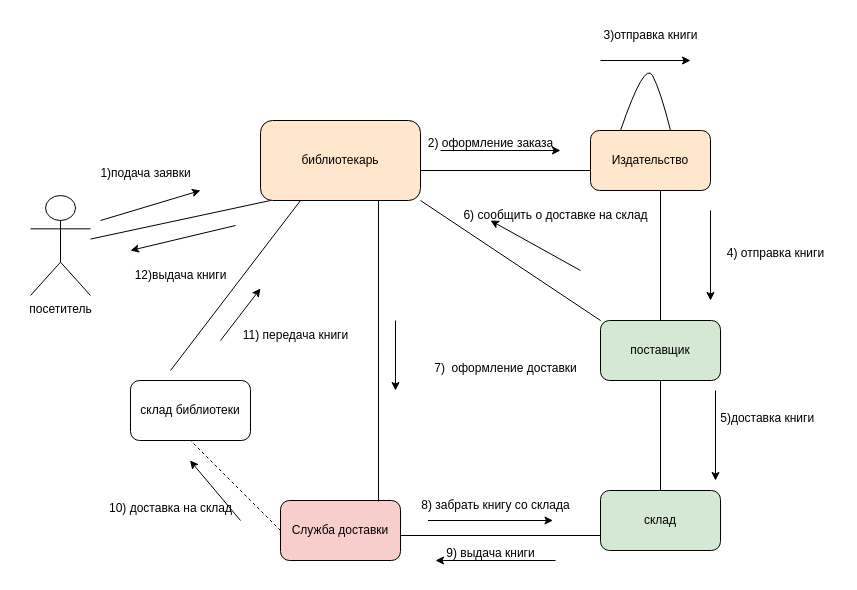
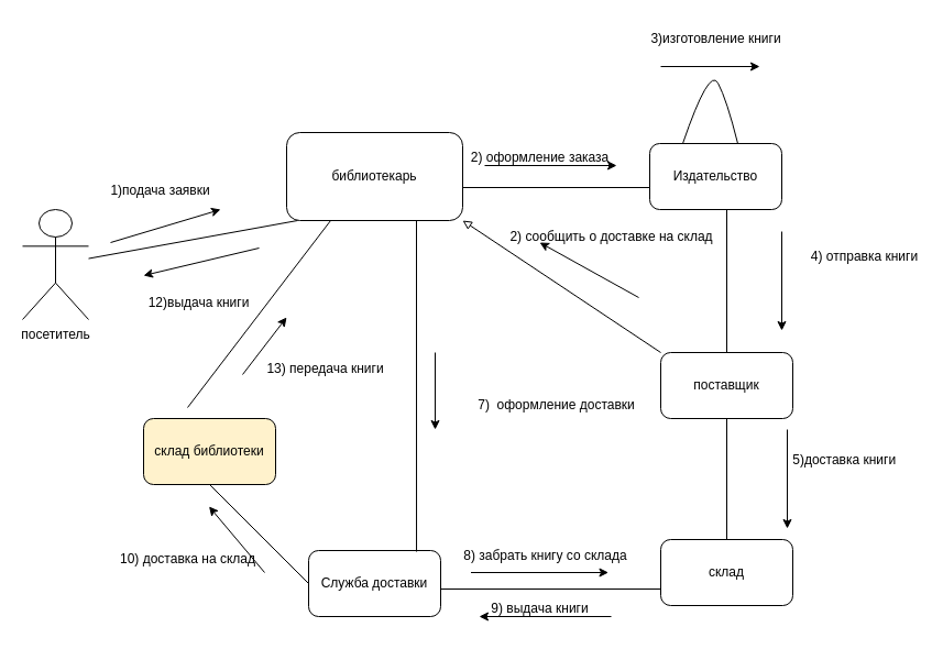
  <mxCell id="0" />
  <mxCell id="1" parent="0" />
- <mxCell id="2" value="посетитель" style="shape=umlActor;verticalLabelPosition=bottom;verticalAlign=top;html=1;outlineConnect=0;" vertex="1" parent="1"><mxGeometry x="30" y="195" width="60" height="100" as="geometry" /></mxCell>
- <mxCell id="3" value="библиотекарь" style="rounded=1;whiteSpace=wrap;html=1;fillColor=#ffe6cc;" vertex="1" parent="1"><mxGeometry x="260" y="120" width="160" height="80" as="geometry" /></mxCell>
+ <mxCell id="2" value="посетитель" style="shape=umlActor;verticalLabelPosition=bottom;verticalAlign=top;html=1;outlineConnect=0;" vertex="1" parent="1"><mxGeometry x="20" y="190" width="60" height="100" as="geometry" /></mxCell>
+ <mxCell id="3" value="библиотекарь" style="rounded=1;whiteSpace=wrap;html=1;" vertex="1" parent="1"><mxGeometry x="260" y="120" width="160" height="80" as="geometry" /></mxCell>
  <mxCell id="4" value="" style="endArrow=none;html=1;rounded=0;endFill=0;" edge="1" parent="1"><mxGeometry width="50" height="50" relative="1" as="geometry"><mxPoint x="420" y="170" as="sourcePoint" /><mxPoint x="590" y="170" as="targetPoint" /></mxGeometry></mxCell>
- <mxCell id="5" value="Издательство" style="rounded=1;whiteSpace=wrap;html=1;fillColor=#ffe6cc;" vertex="1" parent="1"><mxGeometry x="590" y="130" width="120" height="60" as="geometry" /></mxCell>
+ <mxCell id="5" value="Издательство" style="rounded=1;whiteSpace=wrap;html=1;" vertex="1" parent="1"><mxGeometry x="590" y="130" width="120" height="60" as="geometry" /></mxCell>
  <mxCell id="6" style="edgeStyle=orthogonalEdgeStyle;rounded=0;orthogonalLoop=1;jettySize=auto;html=1;exitX=0.5;exitY=1;exitDx=0;exitDy=0;" edge="1" parent="1" source="5" target="5"><mxGeometry relative="1" as="geometry" /></mxCell>
  <mxCell id="7" value="" style="endArrow=none;html=1;rounded=0;endFill=0;" edge="1" parent="1"><mxGeometry width="50" height="50" relative="1" as="geometry"><mxPoint x="660" y="189.5" as="sourcePoint" /><mxPoint x="660" y="320" as="targetPoint" /></mxGeometry></mxCell>
- <mxCell id="8" value="поставщик" style="rounded=1;whiteSpace=wrap;html=1;fillColor=#d5e8d4;" vertex="1" parent="1"><mxGeometry x="600" y="320" width="120" height="60" as="geometry" /></mxCell>
- <mxCell id="9" value="склад" style="rounded=1;whiteSpace=wrap;html=1;fillColor=#d5e8d4;" vertex="1" parent="1"><mxGeometry x="600" y="490" width="120" height="60" as="geometry" /></mxCell>
+ <mxCell id="8" value="поставщик" style="rounded=1;whiteSpace=wrap;html=1;" vertex="1" parent="1"><mxGeometry x="600" y="320" width="120" height="60" as="geometry" /></mxCell>
+ <mxCell id="9" value="склад" style="rounded=1;whiteSpace=wrap;html=1;" vertex="1" parent="1"><mxGeometry x="600" y="490" width="120" height="60" as="geometry" /></mxCell>
  <mxCell id="10" value="" style="endArrow=none;html=1;rounded=0;exitX=0;exitY=0.75;exitDx=0;exitDy=0;endFill=0;" edge="1" parent="1" source="9"><mxGeometry width="50" height="50" relative="1" as="geometry"><mxPoint x="450" y="430" as="sourcePoint" /><mxPoint x="400" y="535" as="targetPoint" /></mxGeometry></mxCell>
- <mxCell id="11" value="Служба доставки" style="rounded=1;whiteSpace=wrap;html=1;fillColor=#f8cecc;" vertex="1" parent="1"><mxGeometry x="280" y="500" width="120" height="60" as="geometry" /></mxCell>
+ <mxCell id="11" value="Служба доставки" style="rounded=1;whiteSpace=wrap;html=1;" vertex="1" parent="1"><mxGeometry x="280" y="500" width="120" height="60" as="geometry" /></mxCell>
  <mxCell id="12" value="" style="endArrow=none;html=1;rounded=0;endFill=0;exitX=0.817;exitY=0.017;exitDx=0;exitDy=0;exitPerimeter=0;" edge="1" parent="1" source="11"><mxGeometry width="50" height="50" relative="1" as="geometry"><mxPoint x="430" y="310" as="sourcePoint" /><mxPoint x="378" y="200" as="targetPoint" /></mxGeometry></mxCell>
  <mxCell id="13" value="" style="endArrow=classic;html=1;rounded=0;" edge="1" parent="1"><mxGeometry width="50" height="50" relative="1" as="geometry"><mxPoint x="100" y="220" as="sourcePoint" /><mxPoint x="200" y="190" as="targetPoint" /></mxGeometry></mxCell>
- <mxCell id="14" value="склад библиотеки" style="rounded=1;whiteSpace=wrap;html=1;" vertex="1" parent="1"><mxGeometry x="130" y="380" width="120" height="60" as="geometry" /></mxCell>
+ <mxCell id="14" value="склад библиотеки" style="rounded=1;whiteSpace=wrap;html=1;fillColor=#fff2cc;" vertex="1" parent="1"><mxGeometry x="130" y="380" width="120" height="60" as="geometry" /></mxCell>
  <mxCell id="15" value="" style="endArrow=none;html=1;rounded=0;entryX=0.25;entryY=1;entryDx=0;entryDy=0;" edge="1" parent="1" target="3"><mxGeometry width="50" height="50" relative="1" as="geometry"><mxPoint x="170" y="370" as="sourcePoint" /><mxPoint x="350" y="270" as="targetPoint" /></mxGeometry></mxCell>
  <mxCell id="16" value="" style="endArrow=none;html=1;rounded=0;" edge="1" parent="1" source="2"><mxGeometry width="50" height="50" relative="1" as="geometry"><mxPoint x="220" y="250" as="sourcePoint" /><mxPoint x="270" y="200" as="targetPoint" /></mxGeometry></mxCell>
  <mxCell id="17" value="1)подача заявки" style="text;html=1;align=center;verticalAlign=middle;resizable=0;points=[];autosize=1;strokeColor=none;fillColor=none;rotation=0;" vertex="1" parent="1"><mxGeometry x="90" y="158" width="110" height="30" as="geometry" /></mxCell>
  <mxCell id="18" value="" style="endArrow=classic;html=1;rounded=0;" edge="1" parent="1"><mxGeometry width="50" height="50" relative="1" as="geometry"><mxPoint x="440" y="150" as="sourcePoint" /><mxPoint x="560" y="150" as="targetPoint" /></mxGeometry></mxCell>
  <mxCell id="19" value="2) оформление заказа" style="text;html=1;align=center;verticalAlign=middle;resizable=0;points=[];autosize=1;strokeColor=none;fillColor=none;" vertex="1" parent="1"><mxGeometry x="415" y="128" width="150" height="30" as="geometry" /></mxCell>
  <mxCell id="20" value="" style="endArrow=classic;html=1;rounded=0;" edge="1" parent="1"><mxGeometry width="50" height="50" relative="1" as="geometry"><mxPoint x="600" y="60" as="sourcePoint" /><mxPoint x="690" y="60" as="targetPoint" /></mxGeometry></mxCell>
- <mxCell id="21" value="3)отправка книги" style="text;html=1;align=center;verticalAlign=middle;resizable=0;points=[];autosize=1;strokeColor=none;fillColor=none;" vertex="1" parent="1"><mxGeometry x="580" y="20" width="140" height="30" as="geometry" /></mxCell>
+ <mxCell id="21" value="3)изготовление книги" style="text;html=1;align=center;verticalAlign=middle;resizable=0;points=[];autosize=1;strokeColor=none;fillColor=none;" vertex="1" parent="1"><mxGeometry x="580" y="20" width="140" height="30" as="geometry" /></mxCell>
  <mxCell id="22" value="" style="curved=1;endArrow=none;html=1;rounded=0;endFill=0;" edge="1" parent="1"><mxGeometry width="50" height="50" relative="1" as="geometry"><mxPoint x="620" y="130" as="sourcePoint" /><mxPoint x="670" y="130" as="targetPoint" /><Array as="points"><mxPoint x="644" y="60" /><mxPoint x="660" y="90" /></Array></mxGeometry></mxCell>
  <mxCell id="23" value="" style="endArrow=classic;html=1;rounded=0;" edge="1" parent="1"><mxGeometry width="50" height="50" relative="1" as="geometry"><mxPoint x="710" y="210" as="sourcePoint" /><mxPoint x="710" y="300" as="targetPoint" /></mxGeometry></mxCell>
- <mxCell id="24" value="4) отправка книги" style="text;html=1;align=center;verticalAlign=middle;resizable=0;points=[];autosize=1;strokeColor=none;fillColor=none;" vertex="1" parent="1"><mxGeometry x="715" y="238" width="120" height="30" as="geometry" /></mxCell>
+ <mxCell id="24" value="4) отправка книги" style="text;html=1;align=center;verticalAlign=middle;resizable=0;points=[];autosize=1;strokeColor=none;fillColor=none;" vertex="1" parent="1"><mxGeometry x="725" y="218" width="120" height="30" as="geometry" /></mxCell>
  <mxCell id="25" value="" style="endArrow=classic;html=1;rounded=0;" edge="1" parent="1"><mxGeometry width="50" height="50" relative="1" as="geometry"><mxPoint x="715" y="390" as="sourcePoint" /><mxPoint x="715" y="480" as="targetPoint" /></mxGeometry></mxCell>
  <mxCell id="26" value="&amp;nbsp; &amp;nbsp; &amp;nbsp; &amp;nbsp; &amp;nbsp; &amp;nbsp; &amp;nbsp; &amp;nbsp; &amp;nbsp; &amp;nbsp; &amp;nbsp; 5)доставка книги" style="text;html=1;align=center;verticalAlign=middle;resizable=0;points=[];autosize=1;strokeColor=none;fillColor=none;" vertex="1" parent="1"><mxGeometry x="635" y="403" width="190" height="30" as="geometry" /></mxCell>
- <mxCell id="27" value="" style="endArrow=none;html=1;rounded=0;exitX=0;exitY=0;exitDx=0;exitDy=0;entryX=1;entryY=1;entryDx=0;entryDy=0;endFill=0;" edge="1" parent="1" source="8" target="3"><mxGeometry width="50" height="50" relative="1" as="geometry"><mxPoint x="465" y="278" as="sourcePoint" /><mxPoint x="515" y="228" as="targetPoint" /></mxGeometry></mxCell>
- <mxCell id="28" value="6) сообщить о доставке на склад" style="text;html=1;align=center;verticalAlign=middle;resizable=0;points=[];autosize=1;strokeColor=none;fillColor=none;" vertex="1" parent="1"><mxGeometry x="450" y="200" width="210" height="30" as="geometry" /></mxCell>
+ <mxCell id="27" value="" style="endArrow=block;html=1;rounded=0;exitX=0;exitY=0;exitDx=0;exitDy=0;entryX=1;entryY=1;entryDx=0;entryDy=0;endFill=0;" edge="1" parent="1" source="8" target="3"><mxGeometry width="50" height="50" relative="1" as="geometry"><mxPoint x="465" y="278" as="sourcePoint" /><mxPoint x="515" y="228" as="targetPoint" /></mxGeometry></mxCell>
+ <mxCell id="28" value="2) сообщить о доставке на склад" style="text;html=1;align=center;verticalAlign=middle;resizable=0;points=[];autosize=1;strokeColor=none;fillColor=none;" vertex="1" parent="1"><mxGeometry x="450" y="200" width="210" height="30" as="geometry" /></mxCell>
  <mxCell id="29" value="" style="endArrow=none;html=1;rounded=0;" edge="1" parent="1" source="9"><mxGeometry width="50" height="50" relative="1" as="geometry"><mxPoint x="610" y="430" as="sourcePoint" /><mxPoint x="660" y="380" as="targetPoint" /></mxGeometry></mxCell>
  <mxCell id="30" value="" style="endArrow=classic;html=1;rounded=0;" edge="1" parent="1"><mxGeometry width="50" height="50" relative="1" as="geometry"><mxPoint x="580" y="270" as="sourcePoint" /><mxPoint x="490" y="220" as="targetPoint" /></mxGeometry></mxCell>
  <mxCell id="31" value="" style="endArrow=classic;html=1;rounded=0;" edge="1" parent="1"><mxGeometry width="50" height="50" relative="1" as="geometry"><mxPoint x="395" y="320" as="sourcePoint" /><mxPoint x="395" y="390" as="targetPoint" /></mxGeometry></mxCell>
  <mxCell id="32" value="7)&amp;nbsp; оформление доставки" style="text;html=1;align=center;verticalAlign=middle;resizable=0;points=[];autosize=1;strokeColor=none;fillColor=none;" vertex="1" parent="1"><mxGeometry x="420" y="353" width="170" height="30" as="geometry" /></mxCell>
  <mxCell id="33" value="" style="endArrow=classic;html=1;rounded=0;" edge="1" parent="1"><mxGeometry width="50" height="50" relative="1" as="geometry"><mxPoint x="427.5" y="520" as="sourcePoint" /><mxPoint x="552.5" y="520" as="targetPoint" /></mxGeometry></mxCell>
  <mxCell id="34" value="8) забрать книгу со склада" style="text;html=1;align=center;verticalAlign=middle;resizable=0;points=[];autosize=1;strokeColor=none;fillColor=none;" vertex="1" parent="1"><mxGeometry x="410" y="490" width="170" height="30" as="geometry" /></mxCell>
  <mxCell id="35" value="" style="endArrow=classic;html=1;rounded=0;" edge="1" parent="1"><mxGeometry width="50" height="50" relative="1" as="geometry"><mxPoint x="555" y="560" as="sourcePoint" /><mxPoint x="435" y="560" as="targetPoint" /></mxGeometry></mxCell>
  <mxCell id="36" value="&amp;nbsp; &amp;nbsp; &amp;nbsp; &amp;nbsp; &amp;nbsp; &amp;nbsp; 9) выдача книги" style="text;html=1;align=center;verticalAlign=middle;resizable=0;points=[];autosize=1;strokeColor=none;fillColor=none;" vertex="1" parent="1"><mxGeometry x="395" y="538" width="150" height="30" as="geometry" /></mxCell>
- <mxCell id="37" value="" style="endArrow=none;html=1;rounded=0;entryX=0.5;entryY=1;entryDx=0;entryDy=0;exitX=0;exitY=0.5;exitDx=0;exitDy=0;dashed=1;" edge="1" parent="1" source="11" target="14"><mxGeometry width="50" height="50" relative="1" as="geometry"><mxPoint x="260" y="450" as="sourcePoint" /><mxPoint x="390" y="280" as="targetPoint" /></mxGeometry></mxCell>
+ <mxCell id="37" value="" style="endArrow=none;html=1;rounded=0;entryX=0.5;entryY=1;entryDx=0;entryDy=0;exitX=0;exitY=0.5;exitDx=0;exitDy=0;" edge="1" parent="1" source="11" target="14"><mxGeometry width="50" height="50" relative="1" as="geometry"><mxPoint x="260" y="450" as="sourcePoint" /><mxPoint x="390" y="280" as="targetPoint" /></mxGeometry></mxCell>
  <mxCell id="38" value="" style="endArrow=classic;html=1;rounded=0;" edge="1" parent="1"><mxGeometry width="50" height="50" relative="1" as="geometry"><mxPoint x="240" y="520" as="sourcePoint" /><mxPoint x="189.5" y="460" as="targetPoint" /></mxGeometry></mxCell>
  <mxCell id="39" value="10) доставка на склад" style="text;html=1;align=center;verticalAlign=middle;resizable=0;points=[];autosize=1;strokeColor=none;fillColor=none;" vertex="1" parent="1"><mxGeometry x="95" y="493" width="150" height="30" as="geometry" /></mxCell>
- <mxCell id="40" value="11) передача книги" style="text;html=1;align=center;verticalAlign=middle;resizable=0;points=[];autosize=1;strokeColor=none;fillColor=none;" vertex="1" parent="1"><mxGeometry x="230" y="320" width="130" height="30" as="geometry" /></mxCell>
+ <mxCell id="40" value="13) передача книги" style="text;html=1;align=center;verticalAlign=middle;resizable=0;points=[];autosize=1;strokeColor=none;fillColor=none;" vertex="1" parent="1"><mxGeometry x="230" y="320" width="130" height="30" as="geometry" /></mxCell>
  <mxCell id="41" value="" style="endArrow=classic;html=1;rounded=0;" edge="1" parent="1"><mxGeometry width="50" height="50" relative="1" as="geometry"><mxPoint x="235" y="225" as="sourcePoint" /><mxPoint x="130" y="250" as="targetPoint" /></mxGeometry></mxCell>
  <mxCell id="42" value="12)выдача книги" style="text;html=1;align=center;verticalAlign=middle;resizable=0;points=[];autosize=1;strokeColor=none;fillColor=none;" vertex="1" parent="1"><mxGeometry x="120" y="260" width="120" height="30" as="geometry" /></mxCell>
  <mxCell id="43" value="" style="endArrow=classic;html=1;rounded=0;" edge="1" parent="1"><mxGeometry width="50" height="50" relative="1" as="geometry"><mxPoint x="220" y="340" as="sourcePoint" /><mxPoint x="260" y="288" as="targetPoint" /></mxGeometry></mxCell>
